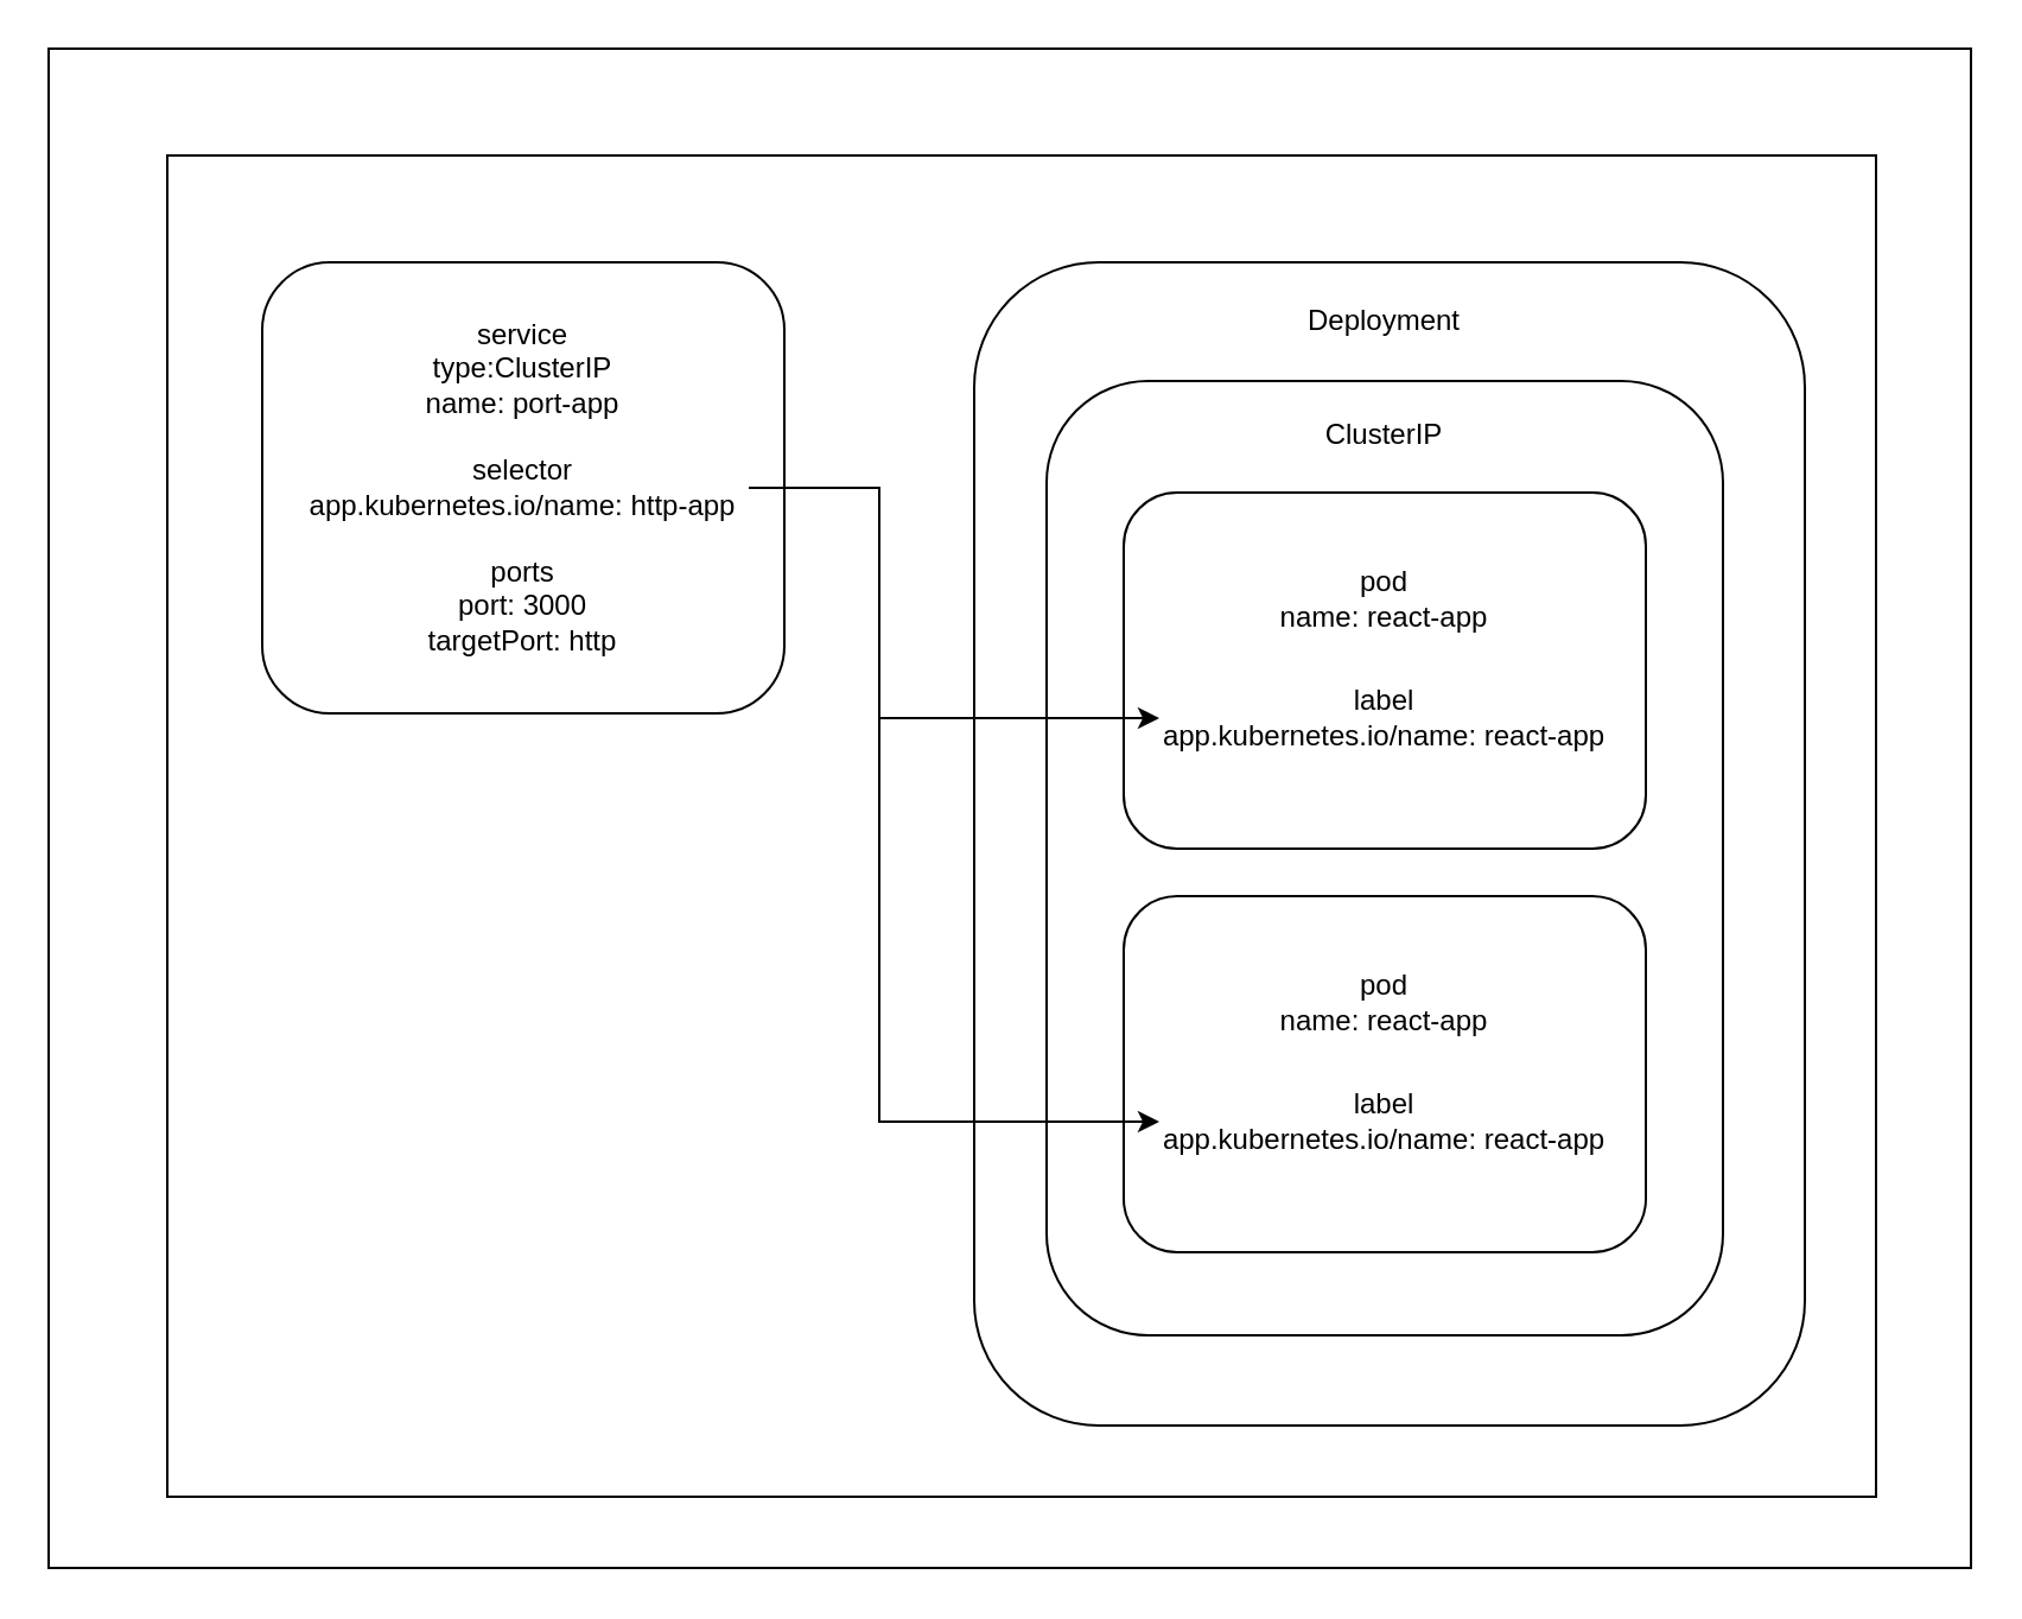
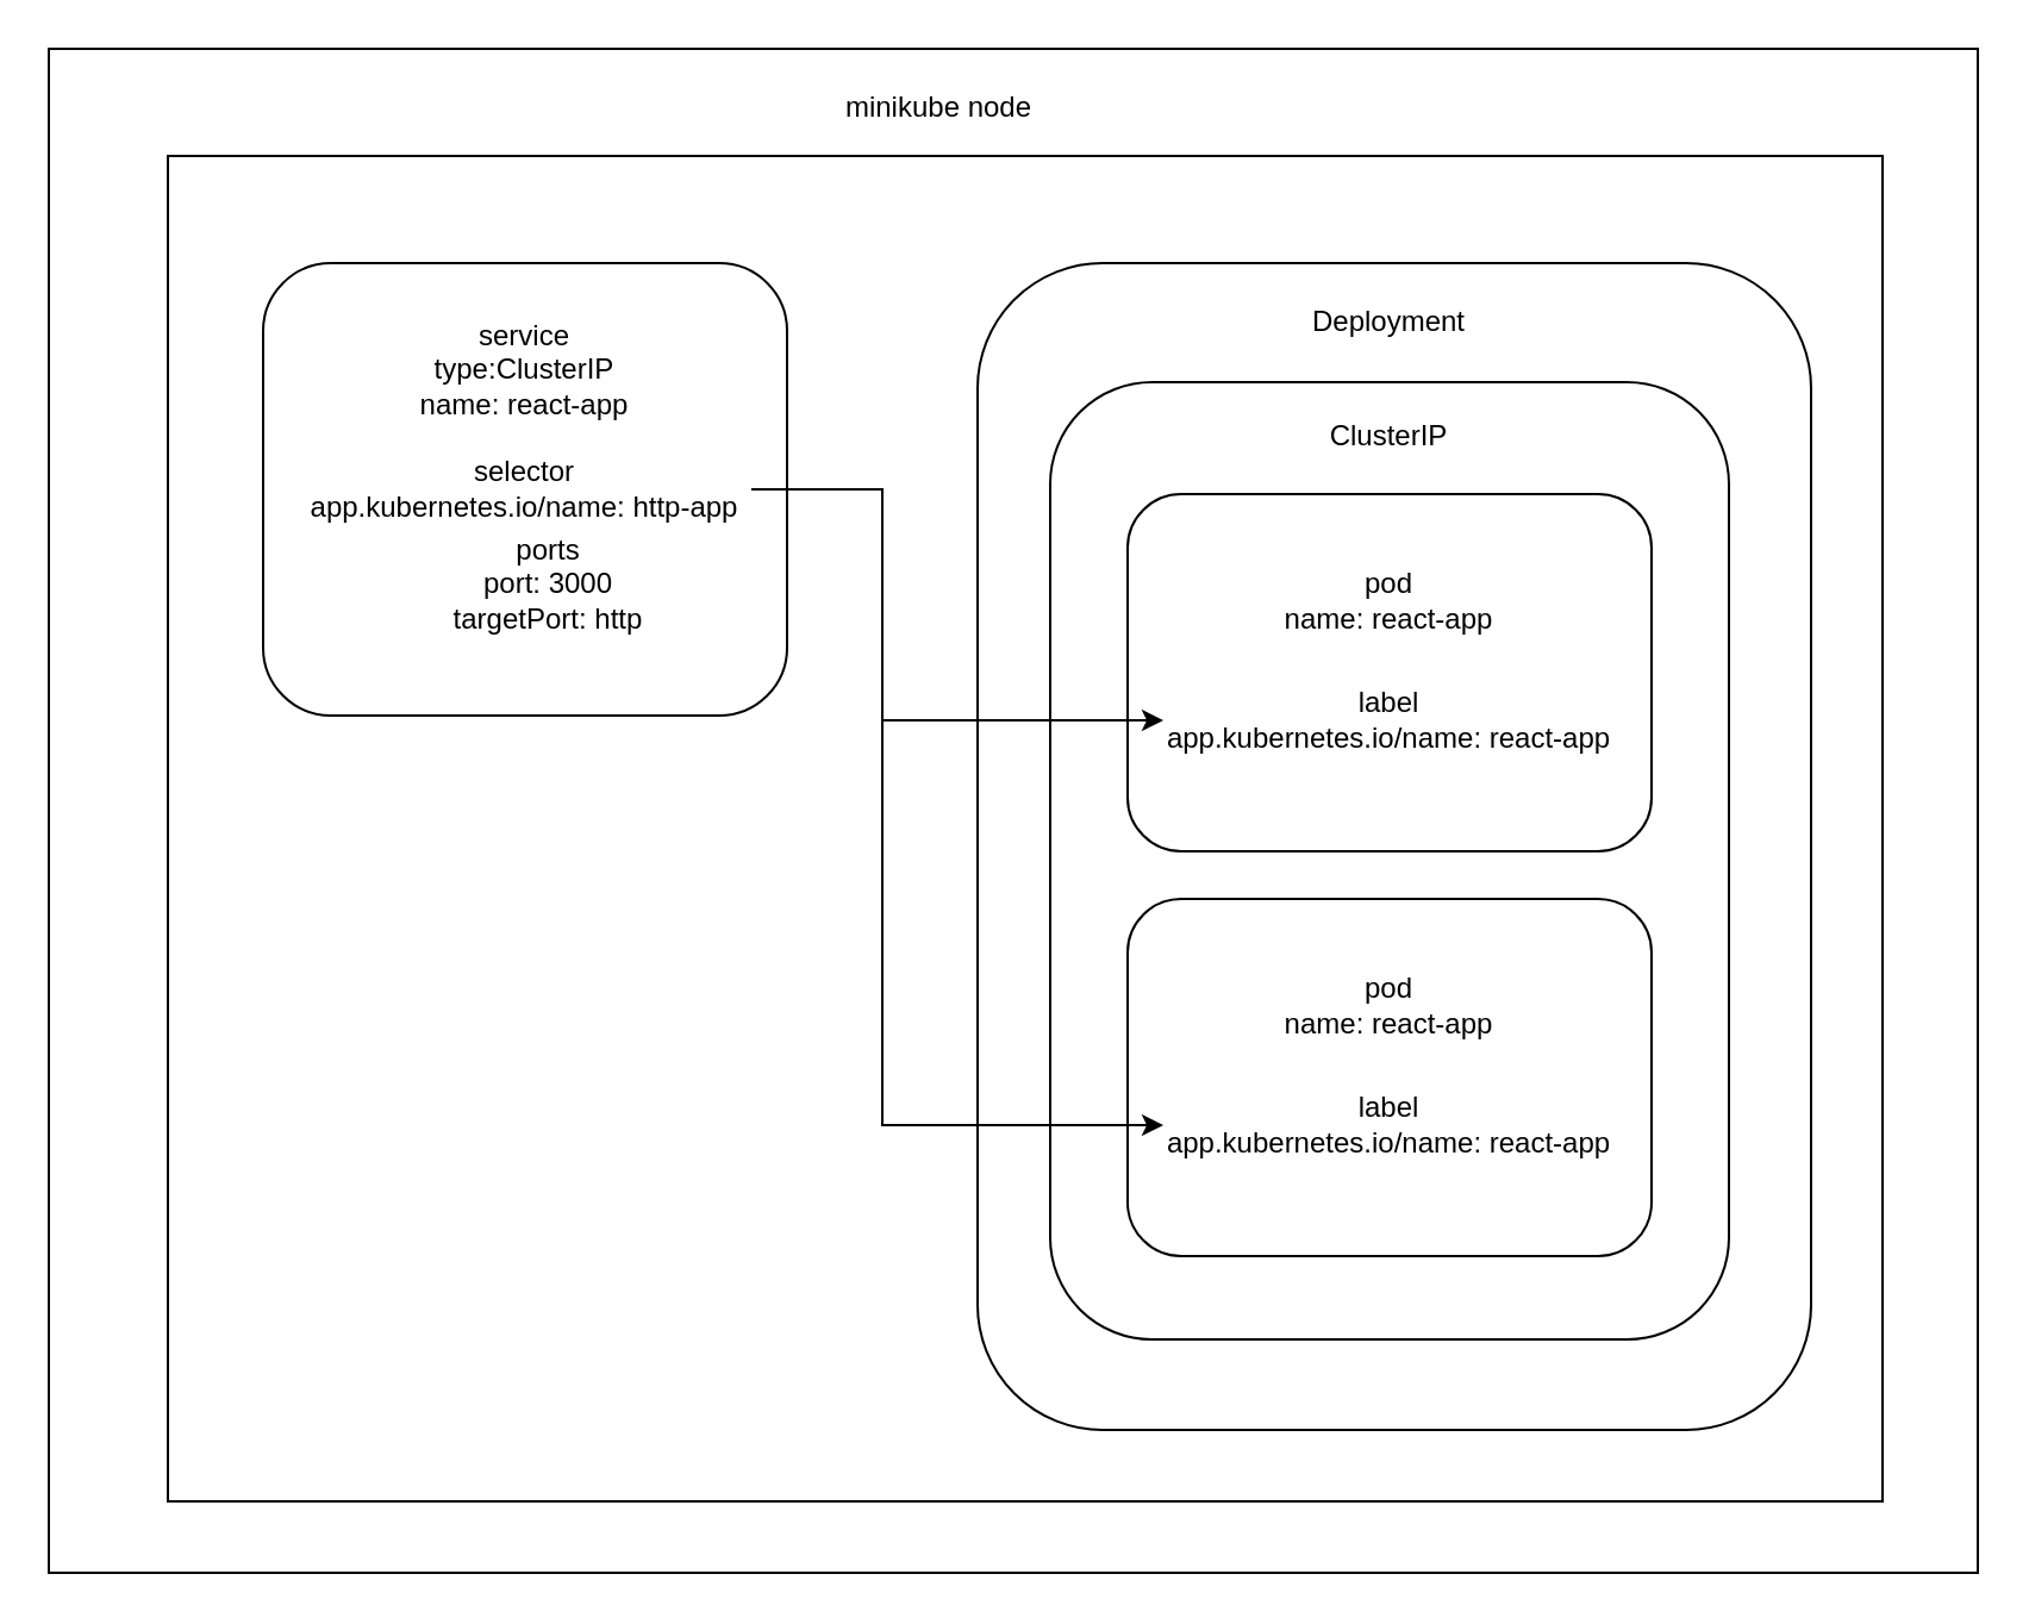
  <mxCell id="0" />
  <mxCell id="1" parent="0" />
  <mxCell id="2" value="" style="rounded=0;whiteSpace=wrap;html=1;" parent="1" vertex="1"><mxGeometry x="20" y="20" width="810" height="640" as="geometry" /></mxCell>
  <mxCell id="3" value="" style="rounded=0;whiteSpace=wrap;html=1;" parent="1" vertex="1"><mxGeometry x="70" y="65" width="720" height="565" as="geometry" /></mxCell>
  <mxCell id="4" value="" style="rounded=1;whiteSpace=wrap;html=1;" parent="1" vertex="1"><mxGeometry x="110" y="110" width="220" height="190" as="geometry" /></mxCell>
- <mxCell id="5" value="service&lt;br&gt;type:ClusterIP&lt;br&gt;name:&amp;nbsp;port-app" style="text;html=1;strokeColor=none;fillColor=none;align=center;verticalAlign=middle;whiteSpace=wrap;rounded=0;" parent="1" vertex="1"><mxGeometry x="160" y="140" width="120" height="30" as="geometry" /></mxCell>
+ <mxCell id="5" value="service&lt;br&gt;type:ClusterIP&lt;br&gt;name:&amp;nbsp;react-app" style="text;html=1;strokeColor=none;fillColor=none;align=center;verticalAlign=middle;whiteSpace=wrap;rounded=0;" parent="1" vertex="1"><mxGeometry x="160" y="140" width="120" height="30" as="geometry" /></mxCell>
  <mxCell id="6" value="selector&lt;br&gt;app.kubernetes.io/name:&amp;nbsp;http-app" style="text;html=1;strokeColor=none;fillColor=none;align=center;verticalAlign=middle;whiteSpace=wrap;rounded=0;" parent="1" vertex="1"><mxGeometry x="125" y="190" width="190" height="30" as="geometry" /></mxCell>
- <mxCell id="7" value="ports&lt;br&gt;port: 3000&lt;br&gt;targetPort: http" style="text;html=1;strokeColor=none;fillColor=none;align=center;verticalAlign=middle;whiteSpace=wrap;rounded=0;" parent="1" vertex="1"><mxGeometry x="170" y="240" width="100" height="30" as="geometry" /></mxCell>
+ <mxCell id="7" value="ports&lt;br&gt;port: 3000&lt;br&gt;targetPort: http" style="text;html=1;strokeColor=none;fillColor=none;align=center;verticalAlign=middle;whiteSpace=wrap;rounded=0;" parent="1" vertex="1"><mxGeometry x="180" y="230" width="100" height="30" as="geometry" /></mxCell>
+ <mxCell id="8" value="minikube node" style="text;html=1;strokeColor=none;fillColor=none;align=center;verticalAlign=middle;whiteSpace=wrap;rounded=0;" parent="1" vertex="1"><mxGeometry x="339" y="30" width="110" height="30" as="geometry" /></mxCell>
  <mxCell id="9" value="" style="rounded=1;whiteSpace=wrap;html=1;" vertex="1" parent="1"><mxGeometry x="410" y="110" width="350" height="490" as="geometry" /></mxCell>
  <mxCell id="10" value="" style="rounded=1;whiteSpace=wrap;html=1;" vertex="1" parent="1"><mxGeometry x="440.5" y="160" width="285" height="402" as="geometry" /></mxCell>
  <mxCell id="11" value="" style="rounded=1;whiteSpace=wrap;html=1;" vertex="1" parent="1"><mxGeometry x="473" y="377" width="220" height="150" as="geometry" /></mxCell>
  <mxCell id="12" value="label&lt;br&gt;app.kubernetes.io/name:&amp;nbsp;react-app" style="text;html=1;strokeColor=none;fillColor=none;align=center;verticalAlign=middle;whiteSpace=wrap;rounded=0;" vertex="1" parent="1"><mxGeometry x="488" y="457" width="190" height="30" as="geometry" /></mxCell>
  <mxCell id="13" value="pod&lt;br&gt;name:&amp;nbsp;react-app" style="text;html=1;strokeColor=none;fillColor=none;align=center;verticalAlign=middle;whiteSpace=wrap;rounded=0;" vertex="1" parent="1"><mxGeometry x="523" y="407" width="120" height="30" as="geometry" /></mxCell>
  <mxCell id="14" value="" style="rounded=1;whiteSpace=wrap;html=1;" parent="1" vertex="1"><mxGeometry x="473" y="207" width="220" height="150" as="geometry" /></mxCell>
  <mxCell id="15" value="pod&lt;br&gt;name:&amp;nbsp;react-app" style="text;html=1;strokeColor=none;fillColor=none;align=center;verticalAlign=middle;whiteSpace=wrap;rounded=0;" parent="1" vertex="1"><mxGeometry x="523" y="237" width="120" height="30" as="geometry" /></mxCell>
  <mxCell id="16" value="label&lt;br&gt;app.kubernetes.io/name:&amp;nbsp;react-app" style="text;html=1;strokeColor=none;fillColor=none;align=center;verticalAlign=middle;whiteSpace=wrap;rounded=0;" parent="1" vertex="1"><mxGeometry x="488" y="287" width="190" height="30" as="geometry" /></mxCell>
  <mxCell id="17" value="ClusterIP" style="text;html=1;strokeColor=none;fillColor=none;align=center;verticalAlign=middle;whiteSpace=wrap;rounded=0;" vertex="1" parent="1"><mxGeometry x="553" y="168" width="60" height="30" as="geometry" /></mxCell>
  <mxCell id="18" value="Deployment" style="text;html=1;strokeColor=none;fillColor=none;align=center;verticalAlign=middle;whiteSpace=wrap;rounded=0;" vertex="1" parent="1"><mxGeometry x="553" y="120" width="60" height="30" as="geometry" /></mxCell>
  <mxCell id="19" style="edgeStyle=orthogonalEdgeStyle;rounded=0;orthogonalLoop=1;jettySize=auto;html=1;exitX=1;exitY=0.5;exitDx=0;exitDy=0;entryX=0;entryY=0.5;entryDx=0;entryDy=0;" edge="1" parent="1" source="6" target="12"><mxGeometry relative="1" as="geometry"><Array as="points"><mxPoint x="370" y="205" /><mxPoint x="370" y="472" /></Array></mxGeometry></mxCell>
  <mxCell id="20" style="edgeStyle=orthogonalEdgeStyle;rounded=0;orthogonalLoop=1;jettySize=auto;html=1;exitX=1;exitY=0.5;exitDx=0;exitDy=0;entryX=0;entryY=0.5;entryDx=0;entryDy=0;" edge="1" parent="1" source="6" target="16"><mxGeometry relative="1" as="geometry"><Array as="points"><mxPoint x="370" y="205" /><mxPoint x="370" y="302" /></Array></mxGeometry></mxCell>
